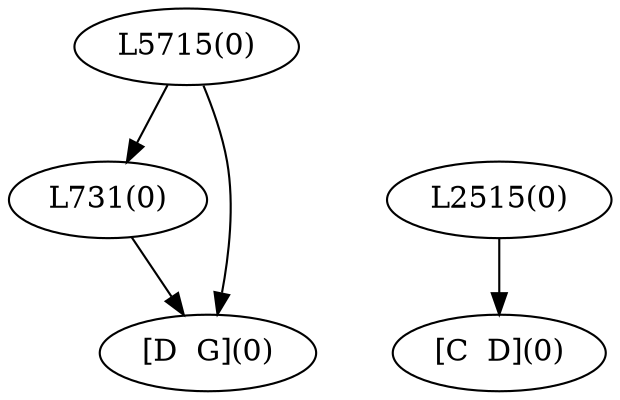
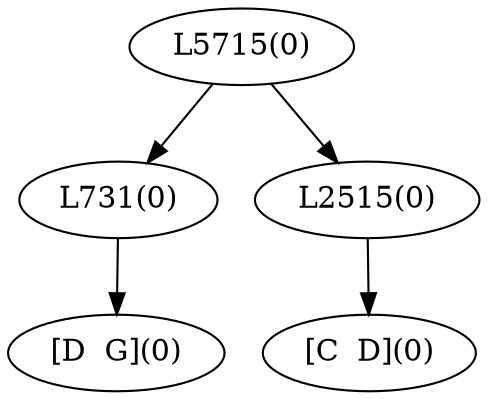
  digraph {
    n1 [label="L731(0)"]
    "L2515(0)"
    n3 [label="L5715(0)"]
    "[D  G](0)"
    "[C  D](0)"
    subgraph sub_1 {
      rank=same
      n1
      "L2515(0)"
    }
    subgraph sub_2 {
      rank=min
      n3
    }
    subgraph sub_3 {
      rank=max
      "[D  G](0)"
      "[C  D](0)"
    }
    n1 -> "[D  G](0)"
    "L2515(0)" -> "[C  D](0)"
    n3 -> n1
-   n3 -> "[D  G](0)"
+   n3 -> "L2515(0)"
  }
